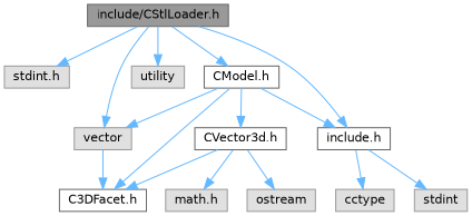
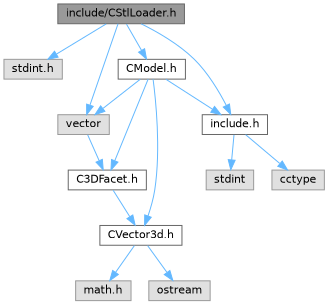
  digraph {
    fontname="DejaVu Sans"
    node [color=grey60 fillcolor="#E0E0E0" fontname="DejaVu Sans" fontsize=11 shape=box style=filled]
    edge [color=steelblue1 fontname="DejaVu Sans" fontsize=11 labelfontname=Arial labelfontsize=11 style=solid]
    n1 [color=gray40 fillcolor=grey60 fontcolor=black height=0.2 label="include/CStlLoader.h" width=0.4]
    n2 [height=0.2 label="stdint.h" width=0.4]
    n3 [height=0.2 label=vector width=0.4]
-   n4 [height=0.2 label=utility width=0.4]
    n5 [color=grey40 fillcolor=white height=0.2 label="include.h" width=0.4]
    n6 [color=grey40 fillcolor=white height=0.2 label="CModel.h" width=0.4]
    n7 [color=grey40 fillcolor=white height=0.2 label="C3DFacet.h" width=0.4]
    n8 [height=0.2 label=stdint width=0.4]
    n9 [height=0.2 label=cctype width=0.4]
    n10 [color=grey40 fillcolor=white height=0.2 label="CVector3d.h" width=0.4]
    n11 [height=0.2 label="math.h" width=0.4]
    n12 [height=0.2 label=ostream width=0.4]
    n1 -> n2
    n1 -> n3
-   n1 -> n4
    n1 -> n5
    n1 -> n6
    n3 -> n7
    n5 -> n8
    n5 -> n9
    n6 -> n3
    n6 -> n5
    n6 -> n7
    n6 -> n10
-   n10 -> n7
+   n7 -> n10
    n10 -> n11
    n10 -> n12
  }
